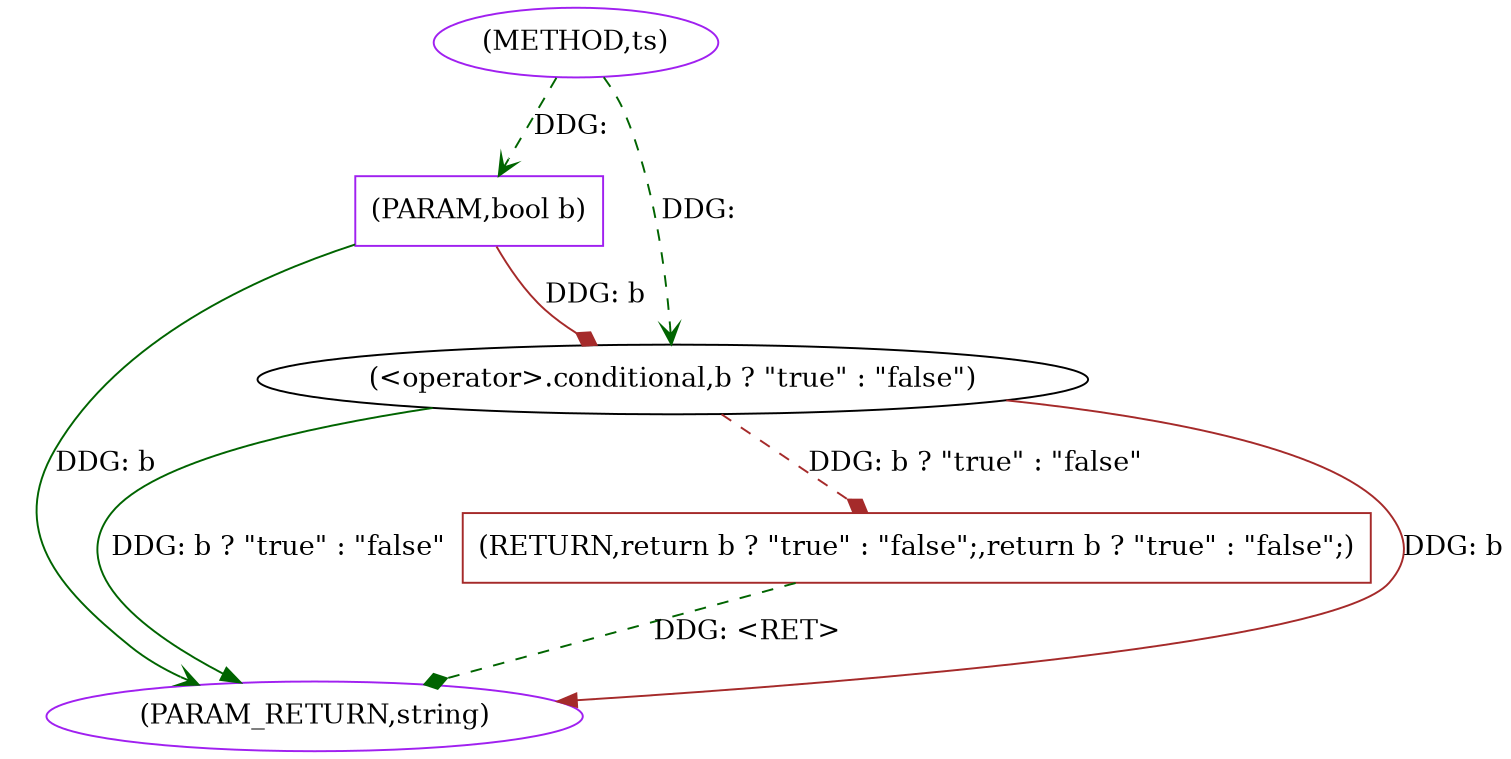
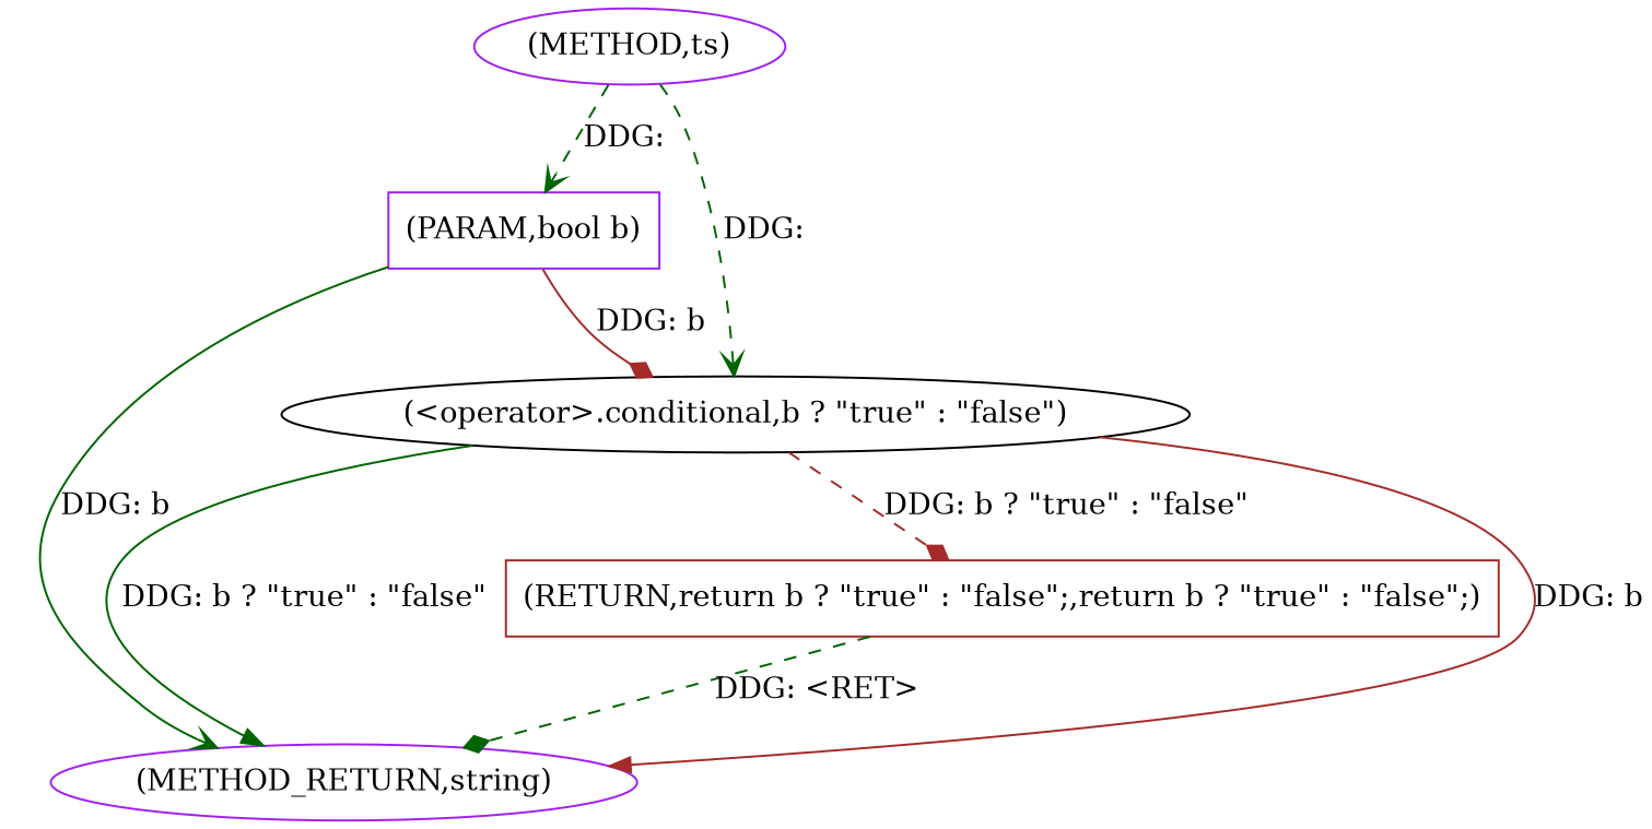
  digraph {
    node [color=purple shape=ellipse]
    edge [arrowhead=vee color=darkgreen style=dashed]
    n1 [label="(METHOD,ts)"]
    n2 [label="(PARAM,bool b)" shape=box]
    n3 [color=black label="(<operator>.conditional,b ? \"true\" : \"false\")"]
-   n4 [label="(PARAM_RETURN,string)"]
+   n4 [label="(METHOD_RETURN,string)"]
    n5 [color=brown label="(RETURN,return b ? \"true\" : \"false\";,return b ? \"true\" : \"false\";)" shape=box]
    n1 -> n2 [label="DDG: "]
    n1 -> n3 [label="DDG: "]
    n2 -> n3 [arrowhead=diamond color=brown label="DDG: b" style=solid]
    n2 -> n4 [label="DDG: b" style=solid]
    n3 -> n4 [arrowhead=normal color=brown label="DDG: b" style=solid]
    n3 -> n4 [arrowhead=normal label="DDG: b ? \"true\" : \"false\"" style=solid]
    n3 -> n5 [arrowhead=diamond color=brown label="DDG: b ? \"true\" : \"false\""]
    n5 -> n4 [arrowhead=diamond label="DDG: <RET>"]
  }
